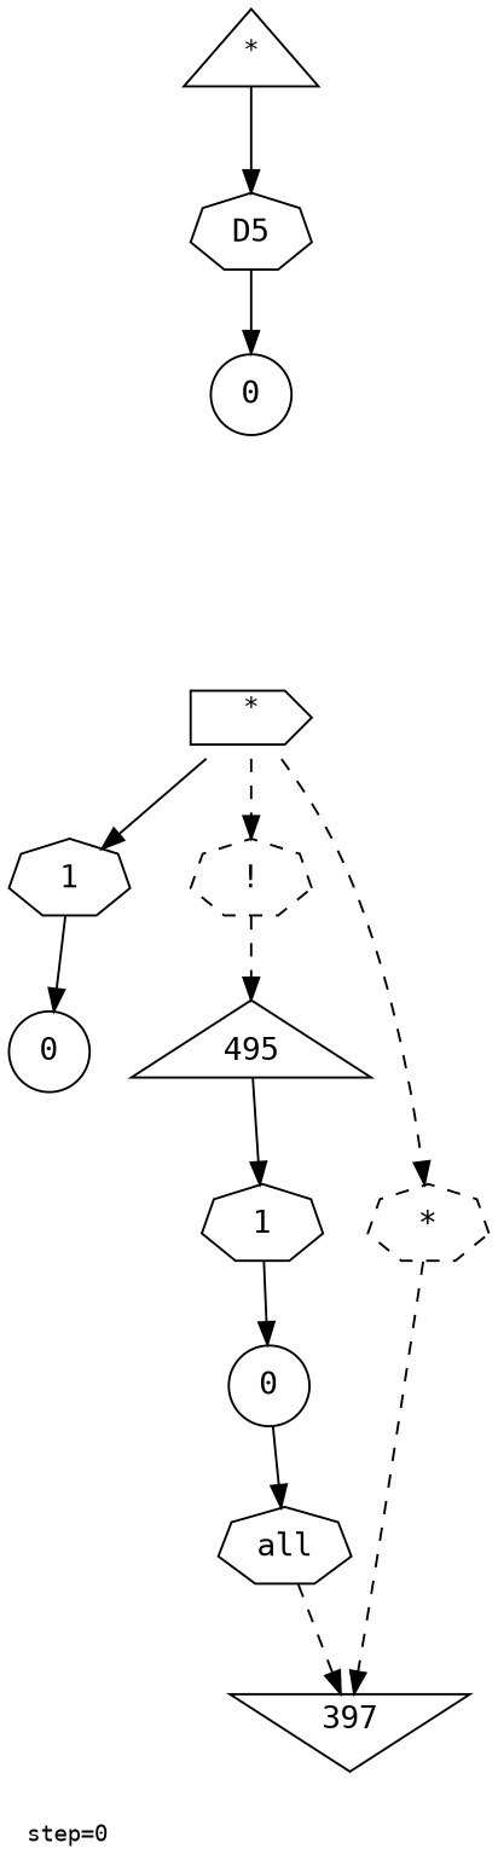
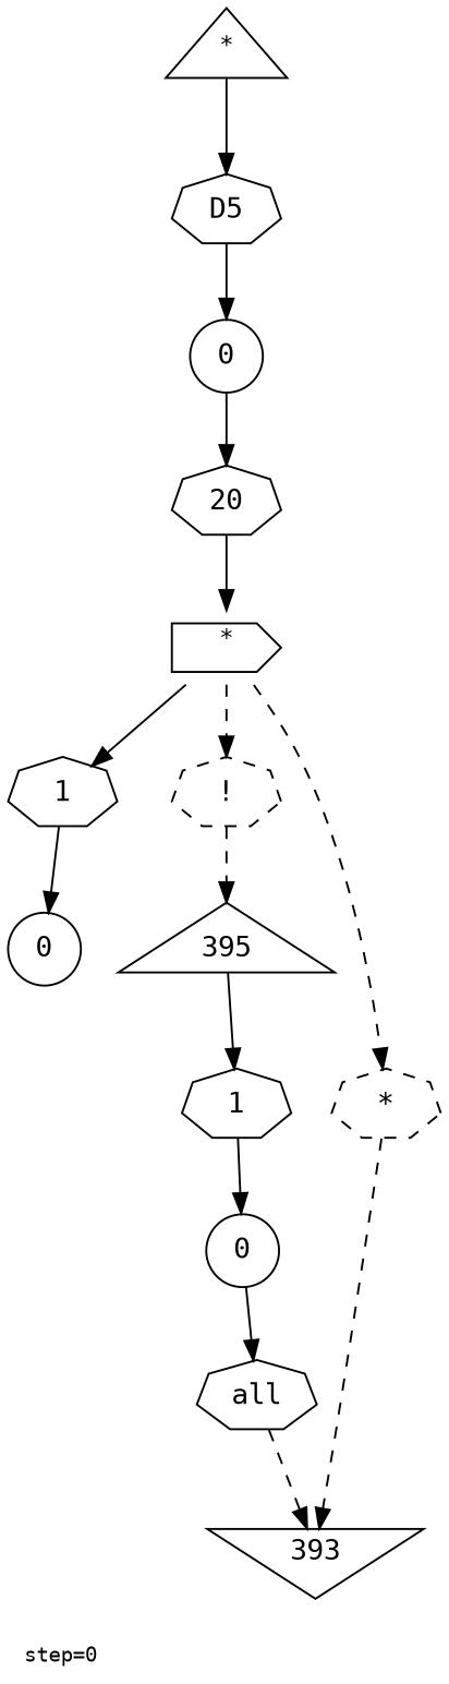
  digraph {
    fontname="DejaVu Sans Mono"
    fontsize=10
    label="step=0"
    labeljust=left
    labelloc=bottom
    node [color=black fontname="DejaVu Sans Mono" peripheries=1 shape=septagon]
    edge [color=black fontname="DejaVu Sans Mono"]
    n1 [label=<<SUP>*</SUP>> labelfontcolor=black shape=triangle]
    n2 [label=<D5>]
    n3 [label=<0> labelfontcolor=black shape=circle]
+   n4 [label=<20>]
    n5 [label=<<SUP>*</SUP>> labelfontcolor=black shape=cds]
    n6 [label=1]
    n7 [label=<!> style=dashed]
    n8 [label=<*> style=dashed]
    n9 [label=<0> labelfontcolor=black shape=circle]
-   395 [labelfontcolor=black shape=triangle label=495]
-   393 [labelfontcolor=black shape=invtriangle label=397]
+   395 [labelfontcolor=black shape=triangle]
+   393 [labelfontcolor=black shape=invtriangle]
    n12 [label=<0> labelfontcolor=black shape=circle]
    n13 [label=<all>]
    n14 [label=1]
    n1 -> n2
    n2 -> n3
+   n3 -> n4
+   n4 -> n5
    n5 -> n6
    n5 -> n7 [style=dashed]
    n5 -> n8 [style=dashed]
    n6 -> n9
    n7 -> 395 [style=dashed]
    n8 -> 393 [style=dashed]
    395 -> n14
    n12 -> n13
    n13 -> 393 [style=dashed]
    n14 -> n12
  }
